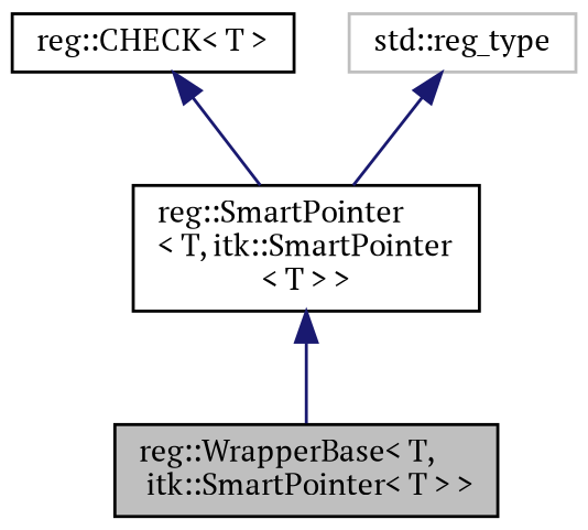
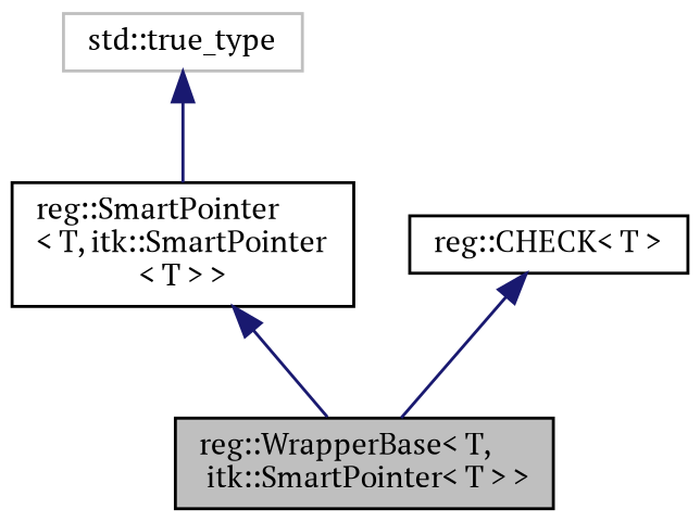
  digraph {
    fontname="PT Serif"
    node [color=black fillcolor=white fontname="PT Serif" fontsize=10 shape=record style=filled]
    edge [color=midnightblue dir=back fontname="PT Serif" fontsize=10 labelfontname=Helvetica labelfontsize=10 style=solid]
    n1 [fillcolor=grey75 fontcolor=black height=0.2 label="reg::WrapperBase\< T,\l itk::SmartPointer\< T \> \>" width=0.4]
    n2 [height=0.2 label="reg::SmartPointer\l\< T, itk::SmartPointer\l\< T \> \>" width=0.4]
    n3 [height=0.2 label="reg::CHECK\< T \>" width=0.4]
-   n4 [color=grey75 height=0.2 label="std::reg_type" width=0.4]
+   n4 [color=grey75 height=0.2 label="std::true_type" width=0.4]
    n2 -> n1
-   n3 -> n2
+   n3 -> n1
    n4 -> n2
  }
